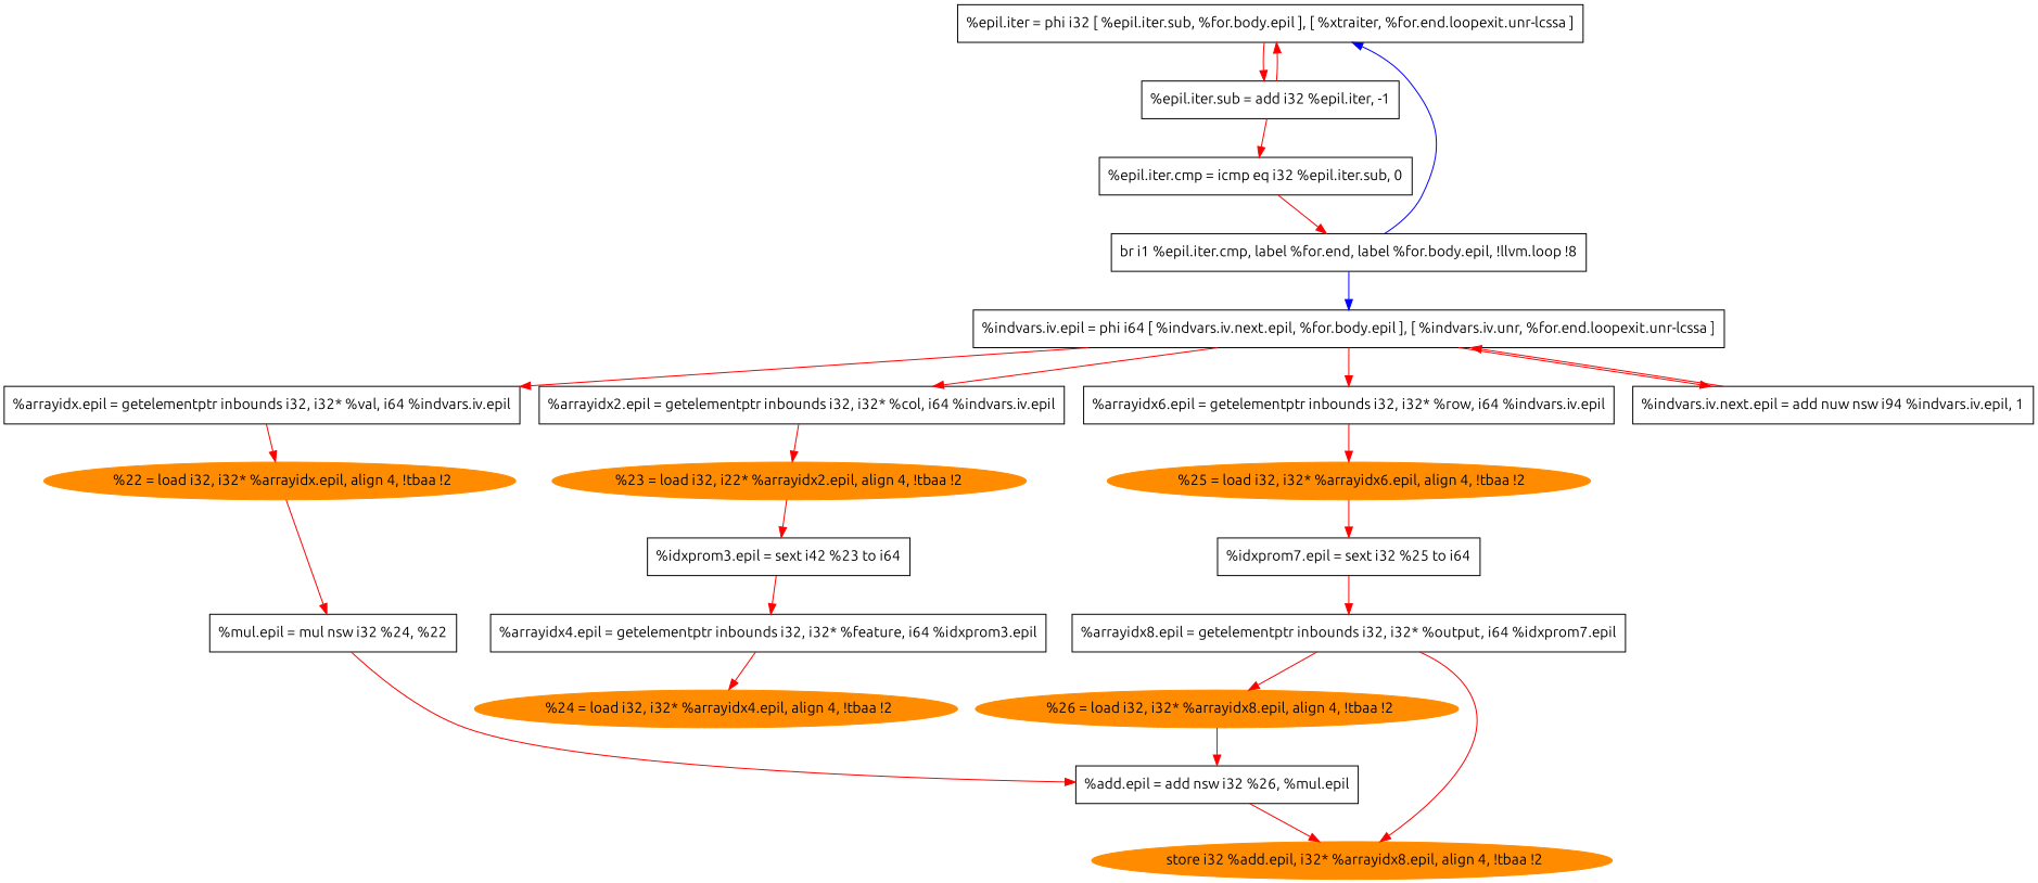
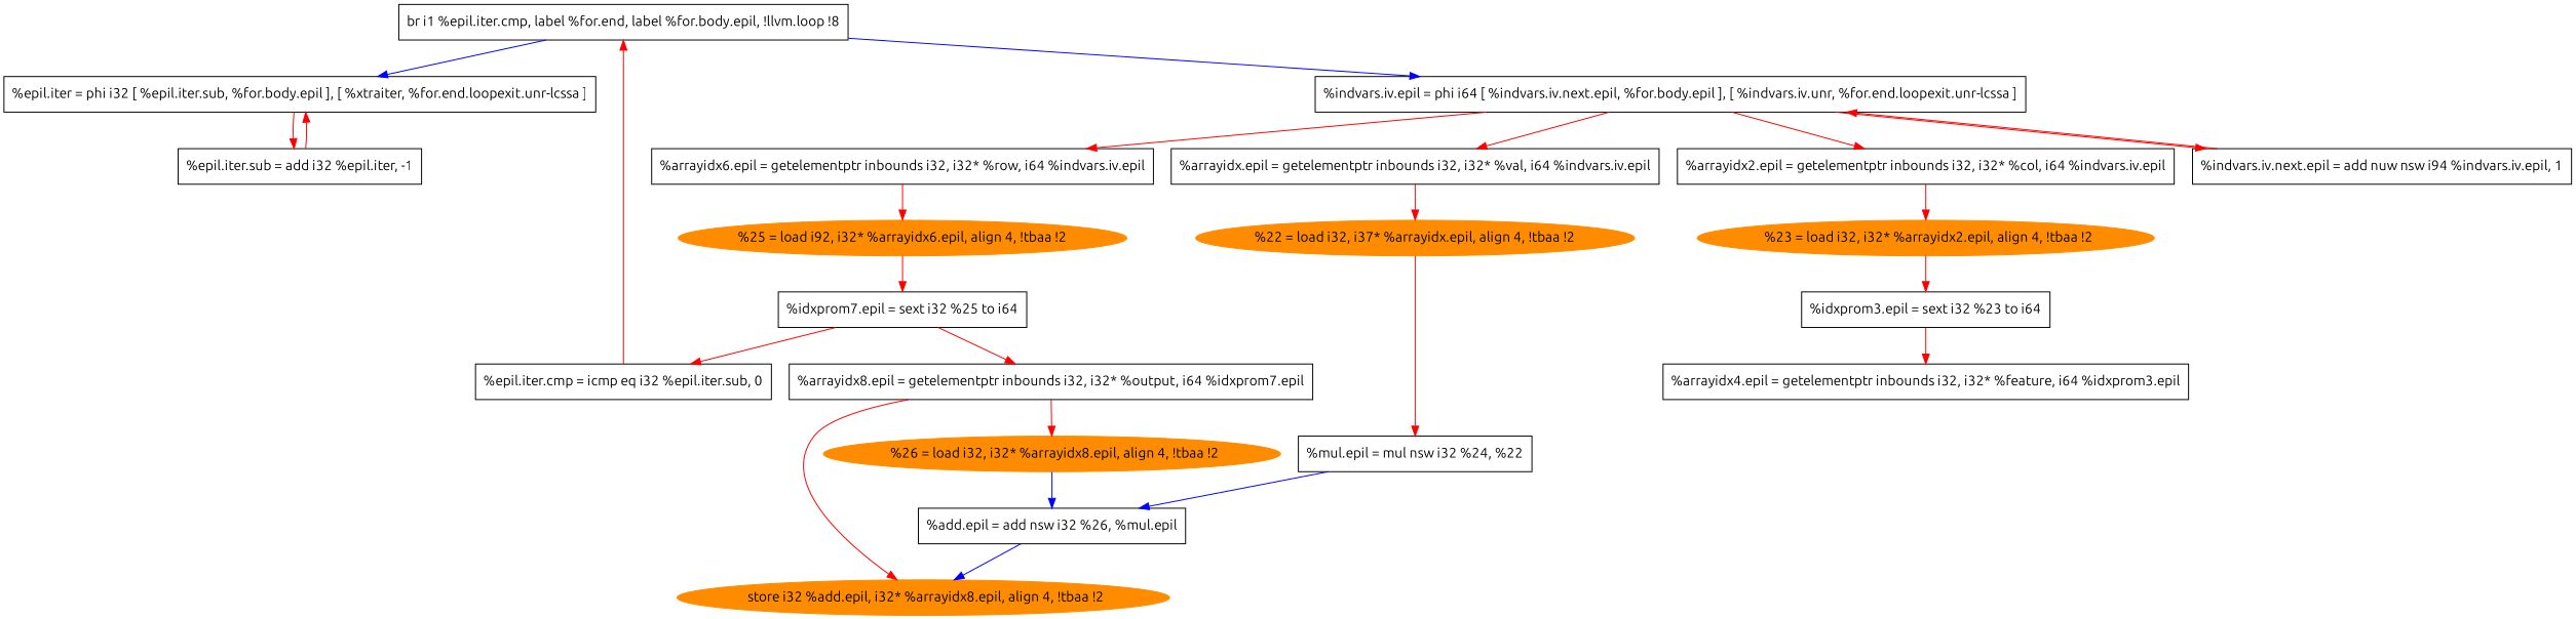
  digraph {
    fontname=Ubuntu
    node [fontname=Ubuntu shape=record]
    edge [color=red fontname=Ubuntu]
    n1 [label="  %epil.iter = phi i32 [ %epil.iter.sub, %for.body.epil ], [ %xtraiter, %for.end.loopexit.unr-lcssa ]"]
    n2 [label="  %epil.iter.sub = add i32 %epil.iter, -1"]
    n3 [label="  %epil.iter.cmp = icmp eq i32 %epil.iter.sub, 0"]
    n4 [label="  br i1 %epil.iter.cmp, label %for.end, label %for.body.epil, !llvm.loop !8"]
    n5 [label="  %indvars.iv.epil = phi i64 [ %indvars.iv.next.epil, %for.body.epil ], [ %indvars.iv.unr, %for.end.loopexit.unr-lcssa ]"]
    n6 [label="  %arrayidx.epil = getelementptr inbounds i32, i32* %val, i64 %indvars.iv.epil"]
    n7 [label="  %arrayidx2.epil = getelementptr inbounds i32, i32* %col, i64 %indvars.iv.epil"]
    n8 [label="  %arrayidx6.epil = getelementptr inbounds i32, i32* %row, i64 %indvars.iv.epil"]
    n9 [label="%indvars.iv.next.epil = add nuw nsw i94 %indvars.iv.epil, 1"]
-   n10 [color=darkorange label="  %22 = load i32, i32* %arrayidx.epil, align 4, !tbaa !2" shape=oval style=filled]
-   n11 [color=darkorange label="%23 = load i32, i22* %arrayidx2.epil, align 4, !tbaa !2" shape=oval style=filled]
-   n12 [color=darkorange label="  %25 = load i32, i32* %arrayidx6.epil, align 4, !tbaa !2" shape=oval style=filled]
+   n10 [color=darkorange label="%22 = load i32, i37* %arrayidx.epil, align 4, !tbaa !2" shape=oval style=filled]
+   n11 [color=darkorange label="  %23 = load i32, i32* %arrayidx2.epil, align 4, !tbaa !2" shape=oval style=filled]
+   n12 [color=darkorange label="%25 = load i92, i32* %arrayidx6.epil, align 4, !tbaa !2" shape=oval style=filled]
    n13 [label="  %mul.epil = mul nsw i32 %24, %22"]
-   n14 [label="%idxprom3.epil = sext i42 %23 to i64"]
+   n14 [label="  %idxprom3.epil = sext i32 %23 to i64"]
    n15 [label="  %idxprom7.epil = sext i32 %25 to i64"]
    n16 [label="  %add.epil = add nsw i32 %26, %mul.epil"]
    n17 [label="  %arrayidx4.epil = getelementptr inbounds i32, i32* %feature, i64 %idxprom3.epil"]
    n18 [label="  %arrayidx8.epil = getelementptr inbounds i32, i32* %output, i64 %idxprom7.epil"]
-   n19 [color=darkorange label="  %24 = load i32, i32* %arrayidx4.epil, align 4, !tbaa !2" shape=oval style=filled]
    n20 [color=darkorange label="  %26 = load i32, i32* %arrayidx8.epil, align 4, !tbaa !2" shape=oval style=filled]
    n21 [color=darkorange label="  store i32 %add.epil, i32* %arrayidx8.epil, align 4, !tbaa !2" shape=oval style=filled]
    n1 -> n2
    n2 -> n1
-   n2 -> n3
+   n15 -> n3
    n3 -> n4
    n4 -> n1 [color=blue]
    n4 -> n5 [color=blue]
    n5 -> n6
    n5 -> n7
    n5 -> n8
    n5 -> n9
    n6 -> n10
    n7 -> n11
    n8 -> n12
    n9 -> n5
    n10 -> n13
    n11 -> n14
    n12 -> n15
-   n13 -> n16
+   n13 -> n16 [color=blue]
    n14 -> n17
    n15 -> n18
-   n16 -> n21
-   n17 -> n19
+   n16 -> n21 [color=blue]
    n18 -> n20
    n18 -> n21
-   n20 -> n16
+   n20 -> n16 [color=blue]
  }
